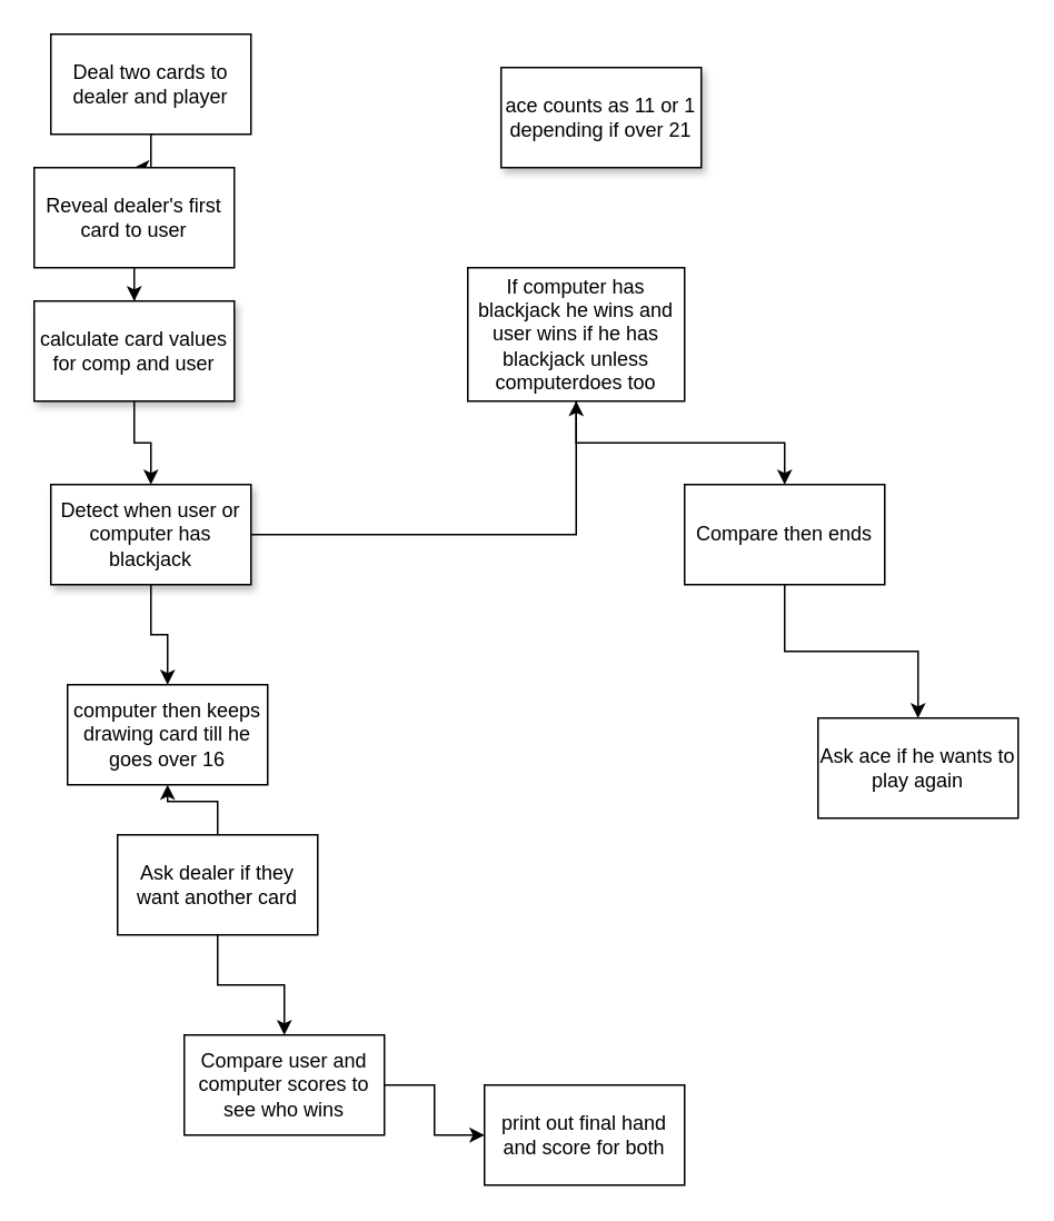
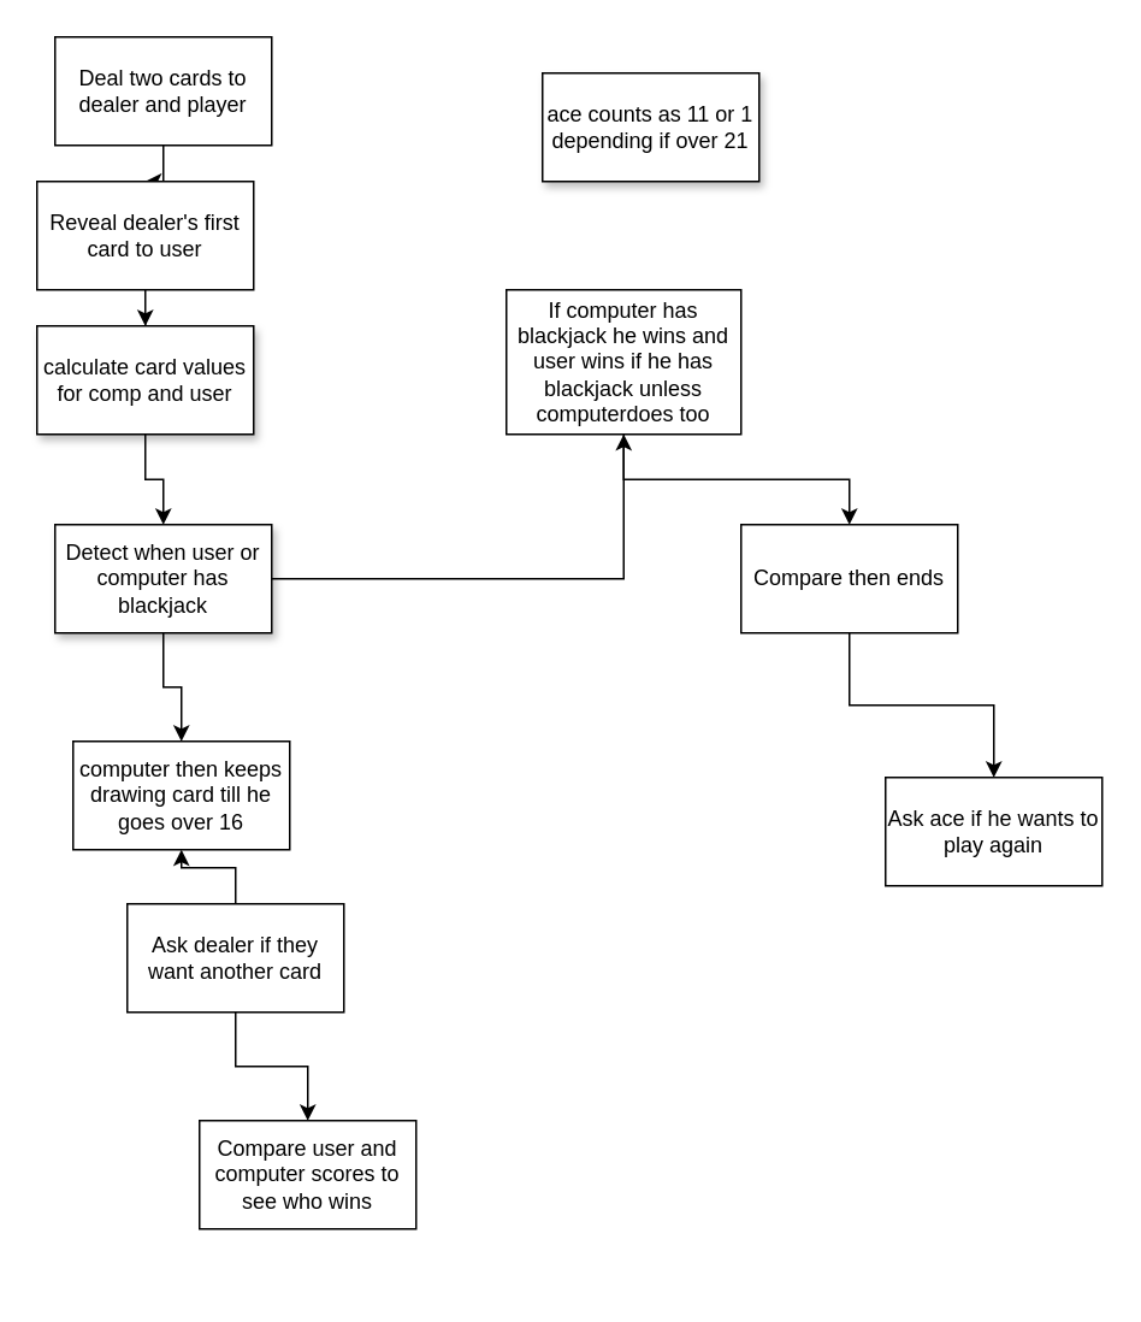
  <mxCell id="0" />
  <mxCell id="1" parent="0" />
  <mxCell id="2" value="" style="edgeStyle=orthogonalEdgeStyle;rounded=0;orthogonalLoop=1;jettySize=auto;html=1;" edge="1" parent="1" source="3" target="11"><mxGeometry relative="1" as="geometry" /></mxCell>
  <mxCell id="3" value="Deal two cards to dealer and player" style="rounded=0;whiteSpace=wrap;html=1;" vertex="1" parent="1"><mxGeometry x="30" y="20" width="120" height="60" as="geometry" /></mxCell>
  <mxCell id="4" value="" style="edgeStyle=orthogonalEdgeStyle;rounded=0;orthogonalLoop=1;jettySize=auto;html=1;" edge="1" parent="1" source="6" target="8"><mxGeometry relative="1" as="geometry" /></mxCell>
  <mxCell id="5" value="" style="edgeStyle=orthogonalEdgeStyle;rounded=0;orthogonalLoop=1;jettySize=auto;html=1;" edge="1" parent="1" source="6" target="17"><mxGeometry relative="1" as="geometry" /></mxCell>
  <mxCell id="6" value="Detect when user or computer has blackjack" style="rounded=0;whiteSpace=wrap;html=1;shadow=1;" vertex="1" parent="1"><mxGeometry x="30" y="290" width="120" height="60" as="geometry" /></mxCell>
  <mxCell id="7" value="" style="edgeStyle=orthogonalEdgeStyle;rounded=0;orthogonalLoop=1;jettySize=auto;html=1;" edge="1" parent="1" source="8" target="13"><mxGeometry relative="1" as="geometry" /></mxCell>
  <mxCell id="8" value="If computer has blackjack he wins and user wins if he has blackjack unless computerdoes too" style="whiteSpace=wrap;html=1;rounded=0;" vertex="1" parent="1"><mxGeometry x="280" y="160" width="130" height="80" as="geometry" /></mxCell>
  <mxCell id="9" value="ace counts as 11 or 1 depending if over 21" style="rounded=0;whiteSpace=wrap;html=1;shadow=1;" vertex="1" parent="1"><mxGeometry x="300" y="40" width="120" height="60" as="geometry" /></mxCell>
  <mxCell id="10" value="" style="edgeStyle=orthogonalEdgeStyle;rounded=0;orthogonalLoop=1;jettySize=auto;html=1;entryX=0.5;entryY=0;entryDx=0;entryDy=0;" edge="1" parent="1" source="11" target="23"><mxGeometry relative="1" as="geometry" /></mxCell>
  <mxCell id="11" value="Reveal dealer's first card to user" style="whiteSpace=wrap;html=1;rounded=0;" vertex="1" parent="1"><mxGeometry x="20" y="100" width="120" height="60" as="geometry" /></mxCell>
  <mxCell id="12" value="" style="edgeStyle=orthogonalEdgeStyle;rounded=0;orthogonalLoop=1;jettySize=auto;html=1;" edge="1" parent="1" source="13" target="20"><mxGeometry relative="1" as="geometry" /></mxCell>
  <mxCell id="13" value="Compare then ends" style="whiteSpace=wrap;html=1;rounded=0;" vertex="1" parent="1"><mxGeometry x="410" y="290" width="120" height="60" as="geometry" /></mxCell>
  <mxCell id="14" value="" style="edgeStyle=orthogonalEdgeStyle;rounded=0;orthogonalLoop=1;jettySize=auto;html=1;" edge="1" parent="1" source="16" target="17"><mxGeometry relative="1" as="geometry" /></mxCell>
  <mxCell id="15" value="" style="edgeStyle=orthogonalEdgeStyle;rounded=0;orthogonalLoop=1;jettySize=auto;html=1;" edge="1" parent="1" source="16" target="19"><mxGeometry relative="1" as="geometry" /></mxCell>
  <mxCell id="16" value="Ask dealer if they want another card" style="rounded=0;whiteSpace=wrap;html=1;" vertex="1" parent="1"><mxGeometry x="70" y="500" width="120" height="60" as="geometry" /></mxCell>
  <mxCell id="17" value="computer then keeps drawing card till he goes over 16" style="whiteSpace=wrap;html=1;rounded=0;" vertex="1" parent="1"><mxGeometry x="40" y="410" width="120" height="60" as="geometry" /></mxCell>
- <mxCell id="18" value="" style="edgeStyle=orthogonalEdgeStyle;rounded=0;orthogonalLoop=1;jettySize=auto;html=1;" edge="1" parent="1" source="19" target="21"><mxGeometry relative="1" as="geometry" /></mxCell>
  <mxCell id="19" value="Compare user and computer scores to see who wins" style="whiteSpace=wrap;html=1;rounded=0;" vertex="1" parent="1"><mxGeometry x="110" y="620" width="120" height="60" as="geometry" /></mxCell>
  <mxCell id="20" value="Ask ace if he wants to play again" style="whiteSpace=wrap;html=1;rounded=0;" vertex="1" parent="1"><mxGeometry x="490" y="430" width="120" height="60" as="geometry" /></mxCell>
- <mxCell id="21" value="print out final hand and score for both" style="whiteSpace=wrap;html=1;rounded=0;" vertex="1" parent="1"><mxGeometry x="290" y="650" width="120" height="60" as="geometry" /></mxCell>
  <mxCell id="22" value="" style="edgeStyle=orthogonalEdgeStyle;rounded=0;orthogonalLoop=1;jettySize=auto;html=1;" edge="1" parent="1" source="23" target="6"><mxGeometry relative="1" as="geometry" /></mxCell>
  <mxCell id="23" value="calculate card values for comp and user" style="rounded=0;whiteSpace=wrap;html=1;shadow=1;" vertex="1" parent="1"><mxGeometry x="20" y="180" width="120" height="60" as="geometry" /></mxCell>
